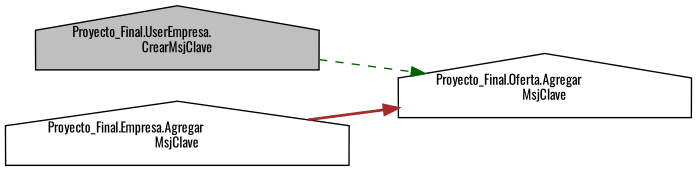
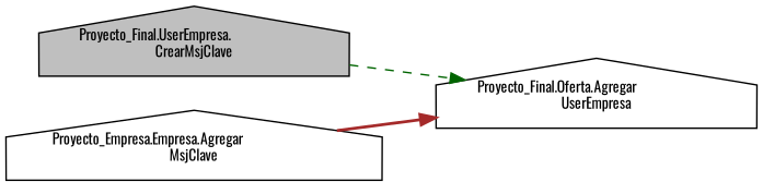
  digraph {
    fontname=Oswald
    rankdir=LR
    node [color=black fillcolor=white fontname=Oswald fontsize=10 shape=house style=filled]
    edge [fontname=Oswald fontsize=10 labelfontname=Helvetica labelfontsize=10]
    n1 [fillcolor=grey75 fontcolor=black height=0.2 label="Proyecto_Final.UserEmpresa.\lCrearMsjClave" width=0.4]
-   n2 [height=0.2 label="Proyecto_Final.Oferta.Agregar\lMsjClave" width=0.4]
-   n3 [height=0.2 label="Proyecto_Final.Empresa.Agregar\lMsjClave" width=0.4]
+   n2 [height=0.2 label="Proyecto_Final.Oferta.Agregar\lUserEmpresa" width=0.4]
+   n3 [height=0.2 label="Proyecto_Empresa.Empresa.Agregar\lMsjClave" width=0.4]
    n1 -> n2 [color=darkgreen style=dashed]
    n3 -> n2 [color=brown style=bold]
  }
